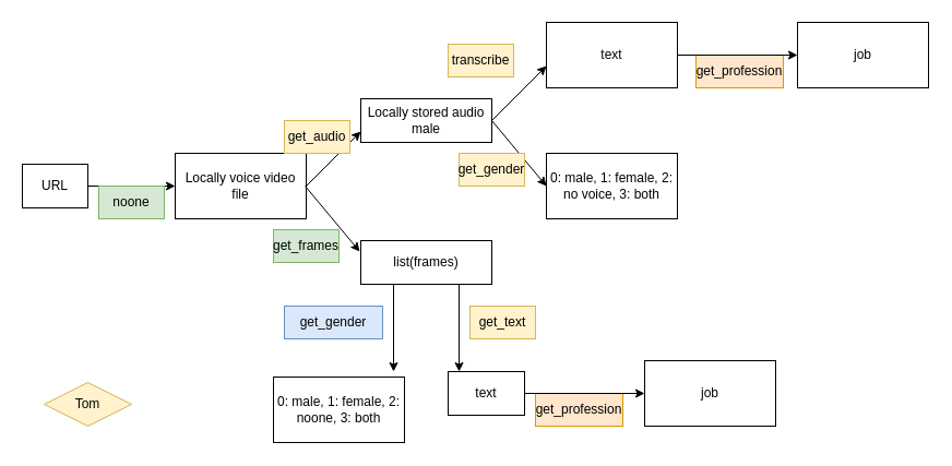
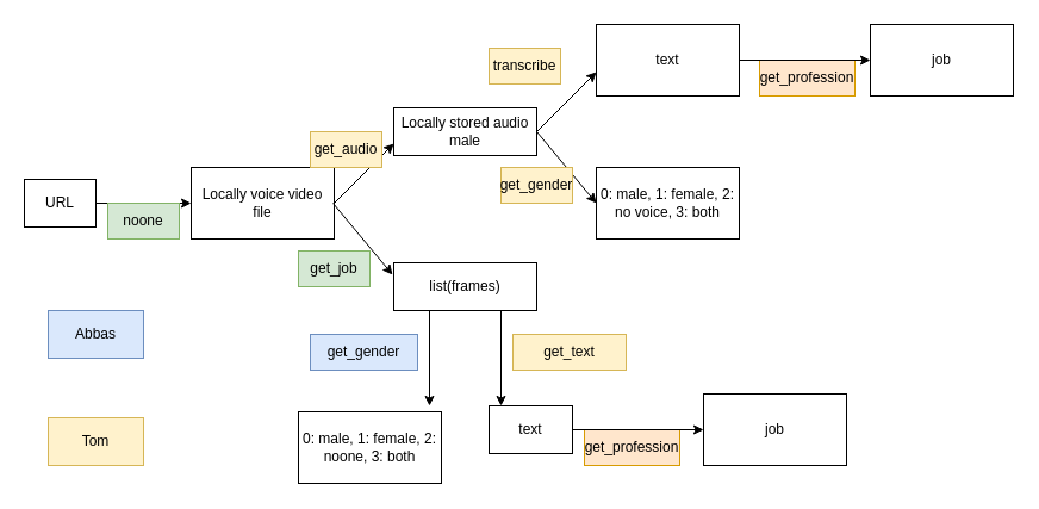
  <mxCell id="0" />
  <mxCell id="1" parent="0" />
  <mxCell id="2" value="URL" style="rounded=0;whiteSpace=wrap;html=1;" vertex="1" parent="1"><mxGeometry x="20" y="150" width="60" height="40" as="geometry" /></mxCell>
  <mxCell id="3" value="" style="endArrow=classic;html=1;" edge="1" parent="1" target="4"><mxGeometry width="50" height="50" relative="1" as="geometry"><mxPoint x="80" y="170" as="sourcePoint" /><mxPoint x="180" y="170" as="targetPoint" /></mxGeometry></mxCell>
  <mxCell id="4" value="Locally voice video file" style="rounded=0;whiteSpace=wrap;html=1;" vertex="1" parent="1"><mxGeometry x="160" y="140" width="120" height="60" as="geometry" /></mxCell>
  <mxCell id="5" value="noone" style="text;html=1;strokeColor=#82b366;fillColor=#d5e8d4;align=center;verticalAlign=middle;whiteSpace=wrap;rounded=0;" vertex="1" parent="1"><mxGeometry x="90" y="170" width="60" height="30" as="geometry" /></mxCell>
  <mxCell id="6" value="" style="endArrow=classic;html=1;" edge="1" parent="1"><mxGeometry width="50" height="50" relative="1" as="geometry"><mxPoint x="280" y="170" as="sourcePoint" /><mxPoint x="330" y="120" as="targetPoint" /></mxGeometry></mxCell>
  <mxCell id="7" value="get_audio" style="text;html=1;strokeColor=#d6b656;fillColor=#fff2cc;align=center;verticalAlign=middle;whiteSpace=wrap;rounded=0;" vertex="1" parent="1"><mxGeometry x="260" y="110" width="60" height="30" as="geometry" /></mxCell>
  <mxCell id="8" value="Locally stored audio male" style="rounded=0;whiteSpace=wrap;html=1;" vertex="1" parent="1"><mxGeometry x="330" y="90" width="120" height="40" as="geometry" /></mxCell>
  <mxCell id="9" value="" style="endArrow=classic;html=1;" edge="1" parent="1"><mxGeometry width="50" height="50" relative="1" as="geometry"><mxPoint x="450" y="110" as="sourcePoint" /><mxPoint x="500" y="60" as="targetPoint" /></mxGeometry></mxCell>
  <mxCell id="10" value="" style="endArrow=classic;html=1;" edge="1" parent="1"><mxGeometry width="50" height="50" relative="1" as="geometry"><mxPoint x="450" y="110" as="sourcePoint" /><mxPoint x="500" y="170" as="targetPoint" /></mxGeometry></mxCell>
  <mxCell id="11" value="transcribe" style="text;html=1;strokeColor=#d6b656;fillColor=#fff2cc;align=center;verticalAlign=middle;whiteSpace=wrap;rounded=0;" vertex="1" parent="1"><mxGeometry x="410" y="40" width="60" height="30" as="geometry" /></mxCell>
  <mxCell id="12" value="get_gender" style="text;html=1;strokeColor=#d6b656;fillColor=#fff2cc;align=center;verticalAlign=middle;whiteSpace=wrap;rounded=0;" vertex="1" parent="1"><mxGeometry x="420" y="140" width="60" height="30" as="geometry" /></mxCell>
  <mxCell id="13" value="text" style="rounded=0;whiteSpace=wrap;html=1;" vertex="1" parent="1"><mxGeometry x="500" y="20" width="120" height="60" as="geometry" /></mxCell>
  <mxCell id="14" value="0: male, 1: female, 2: no voice, 3: both" style="rounded=0;whiteSpace=wrap;html=1;" vertex="1" parent="1"><mxGeometry x="500" y="140" width="120" height="60" as="geometry" /></mxCell>
  <mxCell id="15" value="" style="endArrow=classic;html=1;" edge="1" parent="1"><mxGeometry width="50" height="50" relative="1" as="geometry"><mxPoint x="279" y="170" as="sourcePoint" /><mxPoint x="329" y="230" as="targetPoint" /></mxGeometry></mxCell>
  <mxCell id="16" value="list(frames)" style="rounded=0;whiteSpace=wrap;html=1;" vertex="1" parent="1"><mxGeometry x="330" y="220" width="120" height="40" as="geometry" /></mxCell>
- <mxCell id="17" value="get_frames" style="text;html=1;strokeColor=#82b366;fillColor=#d5e8d4;align=center;verticalAlign=middle;whiteSpace=wrap;rounded=0;" vertex="1" parent="1"><mxGeometry x="250" y="210" width="60" height="30" as="geometry" /></mxCell>
+ <mxCell id="17" value="get_job" style="text;html=1;strokeColor=#82b366;fillColor=#d5e8d4;align=center;verticalAlign=middle;whiteSpace=wrap;rounded=0;" vertex="1" parent="1"><mxGeometry x="250" y="210" width="60" height="30" as="geometry" /></mxCell>
  <mxCell id="18" value="" style="endArrow=classic;html=1;" edge="1" parent="1"><mxGeometry width="50" height="50" relative="1" as="geometry"><mxPoint x="360" y="260" as="sourcePoint" /><mxPoint x="360" y="340" as="targetPoint" /></mxGeometry></mxCell>
  <mxCell id="19" value="" style="endArrow=classic;html=1;" edge="1" parent="1"><mxGeometry width="50" height="50" relative="1" as="geometry"><mxPoint x="420" y="260" as="sourcePoint" /><mxPoint x="420" y="340" as="targetPoint" /></mxGeometry></mxCell>
  <mxCell id="20" value="text" style="rounded=0;whiteSpace=wrap;html=1;" vertex="1" parent="1"><mxGeometry x="410" y="340" width="70" height="40" as="geometry" /></mxCell>
  <mxCell id="21" value="get_gender" style="text;html=1;align=center;verticalAlign=middle;whiteSpace=wrap;rounded=0;fillColor=#dae8fc;strokeColor=#6c8ebf;" vertex="1" parent="1"><mxGeometry x="260" y="280" width="90" height="30" as="geometry" /></mxCell>
  <mxCell id="22" value="get_profession" style="text;html=1;strokeColor=#d79b00;fillColor=#ffe6cc;align=center;verticalAlign=middle;whiteSpace=wrap;rounded=0;" vertex="1" parent="1"><mxGeometry x="637" y="50" width="80" height="30" as="geometry" /></mxCell>
  <mxCell id="23" value="" style="endArrow=classic;html=1;entryX=0;entryY=0.5;entryDx=0;entryDy=0;" edge="1" parent="1" target="24"><mxGeometry width="50" height="50" relative="1" as="geometry"><mxPoint x="620" y="50" as="sourcePoint" /><mxPoint x="720" y="50" as="targetPoint" /></mxGeometry></mxCell>
  <mxCell id="24" value="job" style="rounded=0;whiteSpace=wrap;html=1;" vertex="1" parent="1"><mxGeometry x="730" y="20" width="120" height="60" as="geometry" /></mxCell>
  <mxCell id="25" value="get_profession" style="text;html=1;strokeColor=#d79b00;fillColor=#ffe6cc;align=center;verticalAlign=middle;whiteSpace=wrap;rounded=0;" vertex="1" parent="1"><mxGeometry x="490" y="360" width="80" height="30" as="geometry" /></mxCell>
  <mxCell id="26" value="" style="endArrow=classic;html=1;entryX=0;entryY=0.5;entryDx=0;entryDy=0;" edge="1" parent="1" target="27"><mxGeometry width="50" height="50" relative="1" as="geometry"><mxPoint x="480" y="360" as="sourcePoint" /><mxPoint x="580" y="360" as="targetPoint" /></mxGeometry></mxCell>
  <mxCell id="27" value="job" style="rounded=0;whiteSpace=wrap;html=1;" vertex="1" parent="1"><mxGeometry x="590" y="330" width="120" height="60" as="geometry" /></mxCell>
- <mxCell id="28" value="get_text" style="text;html=1;strokeColor=#d6b656;fillColor=#fff2cc;align=center;verticalAlign=middle;whiteSpace=wrap;rounded=0;" vertex="1" parent="1"><mxGeometry x="430" y="280" width="60" height="30" as="geometry" /></mxCell>
+ <mxCell id="28" value="get_text" style="text;html=1;strokeColor=#d6b656;fillColor=#fff2cc;align=center;verticalAlign=middle;whiteSpace=wrap;rounded=0;" vertex="1" parent="1"><mxGeometry x="430" y="280" width="95" height="30" as="geometry" /></mxCell>
  <mxCell id="29" value="0: male, 1: female, 2: noone, 3: both" style="rounded=0;whiteSpace=wrap;html=1;" vertex="1" parent="1"><mxGeometry x="250" y="345" width="120" height="60" as="geometry" /></mxCell>
- <mxCell id="31" value="Tom" style="rhombus;whiteSpace=wrap;html=1;fillColor=#fff2cc;strokeColor=#d6b656;" vertex="1" parent="1"><mxGeometry x="40" y="350" width="80" height="40" as="geometry" /></mxCell>
+ <mxCell id="30" value="Abbas" style="rounded=0;whiteSpace=wrap;html=1;fillColor=#dae8fc;strokeColor=#6c8ebf;" vertex="1" parent="1"><mxGeometry x="40" y="260" width="80" height="40" as="geometry" /></mxCell>
+ <mxCell id="31" value="Tom" style="rounded=0;whiteSpace=wrap;html=1;fillColor=#fff2cc;strokeColor=#d6b656;" vertex="1" parent="1"><mxGeometry x="40" y="350" width="80" height="40" as="geometry" /></mxCell>
